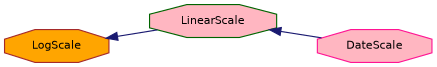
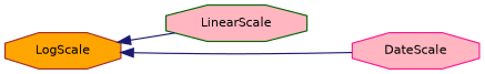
  digraph {
    rankdir=LR
    node [fillcolor=lightpink fontname=Helvetica fontsize=10 shape=octagon style=filled]
    edge [color=midnightblue dir=back fontname=Helvetica fontsize=10 labelfontname=Helvetica labelfontsize=10 style=solid]
    n1 [color=darkgreen height=0.2 label=LinearScale width=0.4]
    n2 [color=deeppink height=0.2 label=DateScale width=0.4]
    n3 [color=brown fillcolor=orange height=0.2 label=LogScale width=0.4]
-   n1 -> n2
+   n3 -> n2
    n3 -> n1
  }
